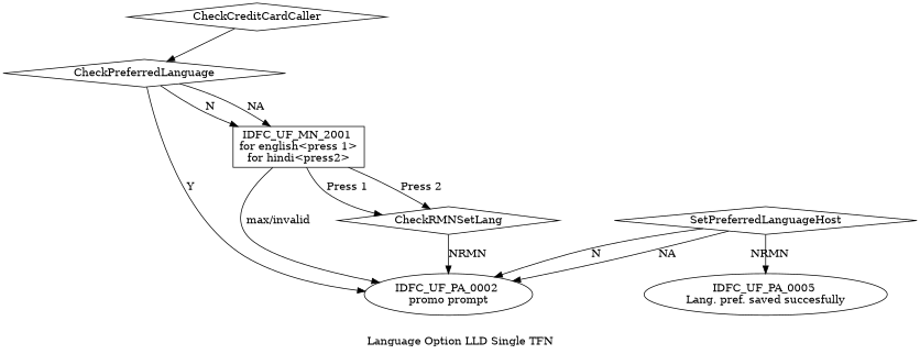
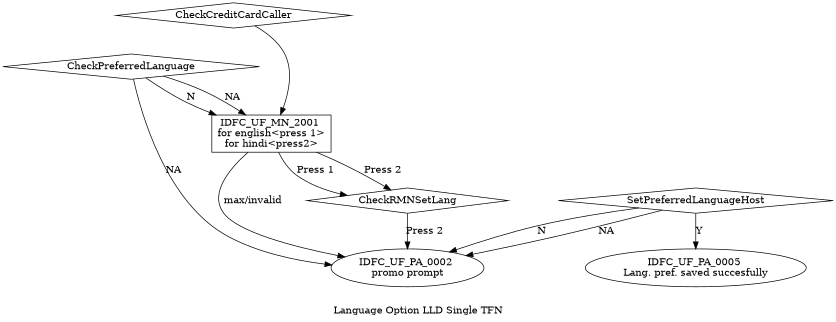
  digraph {
    label="Language Option LLD Single TFN"
    nodesep=1
    node [shape=diamond]
    n1 [label=CheckCreditCardCaller]
    n2 [label=CheckPreferredLanguage]
    n3 [label="IDFC_UF_PA_0002 \npromo prompt" shape=""]
    n4 [label="IDFC_UF_MN_2001 \nfor english<press 1>\nfor hindi<press2>" shape=rectangle]
    n5 [label=CheckRMNSetLang]
    n6 [label=SetPreferredLanguageHost]
    n7 [label="IDFC_UF_PA_0005 \nLang. pref. saved succesfully" shape=""]
-   n1 -> n2
-   n2 -> n3 [label=Y]
+   n1 -> n4
+   n2 -> n3 [label=NA]
    n2 -> n4 [label=N]
    n2 -> n4 [label=NA]
    n4 -> n3 [label="max/invalid"]
    n4 -> n5 [label="Press 1"]
    n4 -> n5 [label="Press 2"]
-   n5 -> n3 [label=NRMN]
+   n5 -> n3 [label="Press 2"]
    n6 -> n3 [label=N]
    n6 -> n3 [label=NA]
-   n6 -> n7 [label=NRMN]
+   n6 -> n7 [label=Y]
  }
